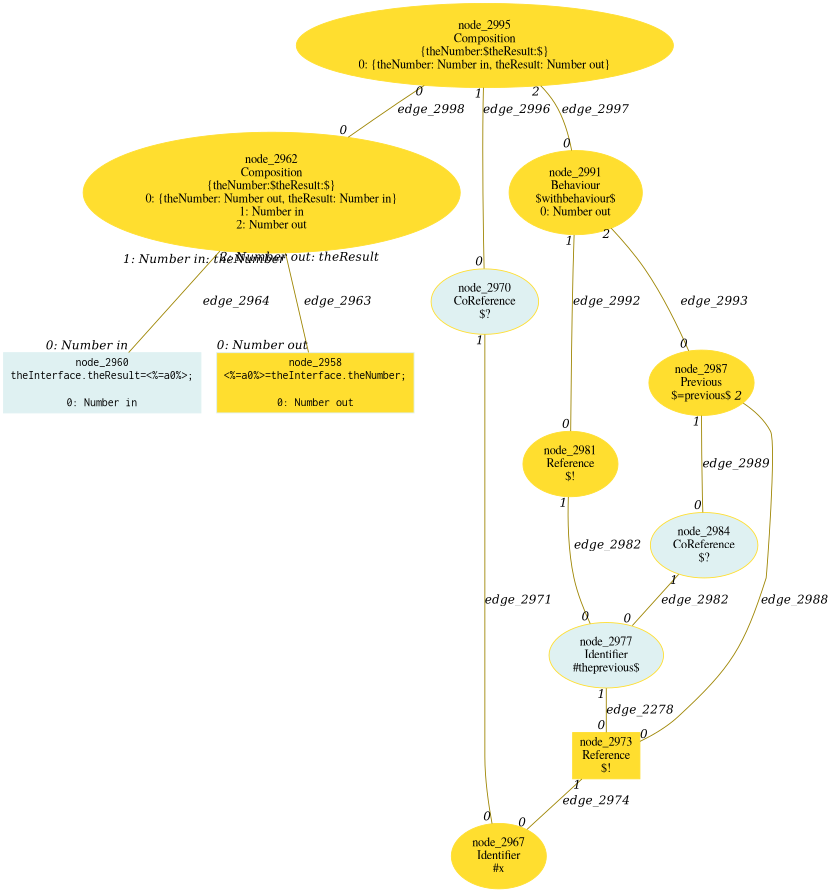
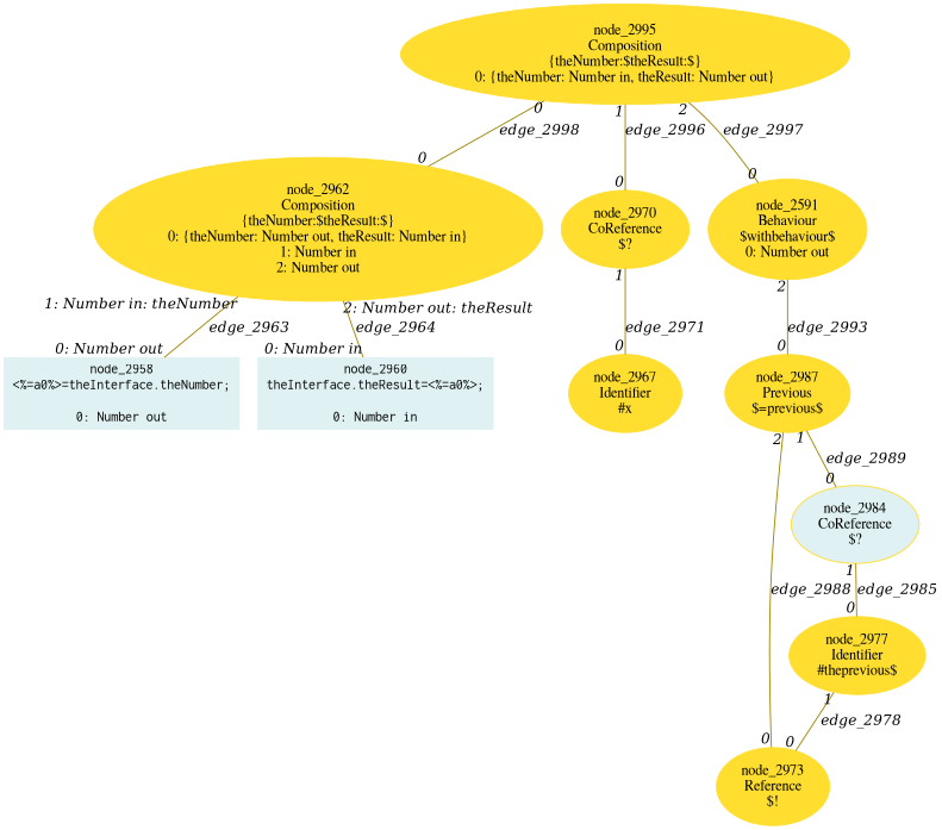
  digraph {
    node [color="#ffde2f" fontname=Times shape=ellipse style=filled]
    edge [arrowHead=none arrowsize=1 color="#9d8400" dir=none fontname="Times-Italic" headlabel=0 taillabel=1]
-   n1 [color="#dff1f2" fontname=Courier label="node_2958\n<%=a0%>=theInterface.theNumber;\n\n0: Number out" shape=box fillcolor="#ffde2f"]
+   n1 [color="#dff1f2" fontname=Courier label="node_2958\n<%=a0%>=theInterface.theNumber;\n\n0: Number out" shape=box]
    n2 [color="#dff1f2" fontname=Courier label="node_2960\ntheInterface.theResult=<%=a0%>;\n\n0: Number in" shape=box]
    n3 [label="node_2962\nComposition\n{theNumber:$theResult:$}\n0: {theNumber: Number out, theResult: Number in}\n1: Number in\n2: Number out"]
    n4 [label="node_2967\nIdentifier\n#x\n"]
-   n5 [label="node_2970\nCoReference\n$?\n" fillcolor="#dff1f2"]
-   n6 [label="node_2973\nReference\n$!\n" shape=box]
-   n7 [label="node_2977\nIdentifier\n#theprevious$\n" fillcolor="#dff1f2"]
-   n8 [label="node_2981\nReference\n$!\n"]
+   n5 [label="node_2970\nCoReference\n$?\n"]
+   n6 [label="node_2973\nReference\n$!\n"]
+   n7 [label="node_2977\nIdentifier\n#theprevious$\n"]
    n9 [fillcolor="#dff1f2" label="node_2984\nCoReference\n$?\n"]
    n10 [label="node_2987\nPrevious\n$=previous$\n"]
-   n11 [label="node_2991\nBehaviour\n$withbehaviour$\n0: Number out"]
+   n11 [label="node_2591\nBehaviour\n$withbehaviour$\n0: Number out"]
    n12 [label="node_2995\nComposition\n{theNumber:$theResult:$}\n0: {theNumber: Number in, theResult: Number out}"]
    n3 -> n1 [headlabel="0: Number out" label=edge_2963 taillabel="1: Number in: theNumber"]
    n3 -> n2 [headlabel="0: Number in" label=edge_2964 taillabel="2: Number out: theResult"]
    n5 -> n4 [label=edge_2971]
-   n6 -> n4 [label=edge_2974]
-   n7 -> n6 [label=edge_2278]
-   n8 -> n7 [label=edge_2982]
-   n9 -> n7 [label=edge_2982]
+   n7 -> n6 [label=edge_2978]
+   n9 -> n7 [label=edge_2985]
    n10 -> n6 [label=edge_2988 taillabel=2]
    n10 -> n9 [label=edge_2989]
-   n11 -> n8 [label=edge_2992]
    n11 -> n10 [label=edge_2993 taillabel=2]
    n12 -> n3 [label=edge_2998 taillabel=0]
    n12 -> n5 [label=edge_2996]
    n12 -> n11 [label=edge_2997 taillabel=2]
  }
